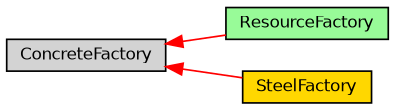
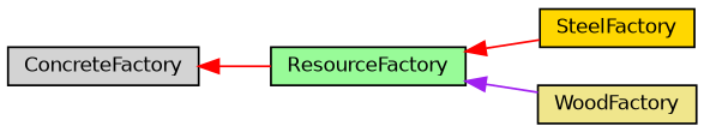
  digraph {
    rankdir=LR
    node [color=black fontname=Helvetica fontsize=10 shape=record style=filled]
    edge [color=red dir=back fontname=Helvetica fontsize=10 labelfontname=Helvetica labelfontsize=10 style=solid]
    n1 [fillcolor=palegreen height=0.2 label=ResourceFactory width=0.4]
    n2 [fillcolor=gold height=0.2 label=SteelFactory width=0.4]
+   n3 [fillcolor=khaki height=0.2 label=WoodFactory width=0.4]
    n4 [fillcolor=lightgrey height=0.2 label=ConcreteFactory width=0.4]
-   n4 -> n2
+   n1 -> n2
+   n1 -> n3 [color=purple]
    n4 -> n1
  }
